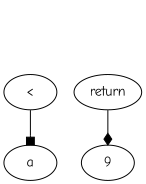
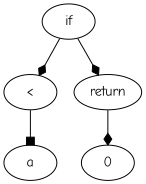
  digraph {
    fontname="Comic Neue"
    ordering=out
    node [fontname="Comic Neue"]
    edge [arrowhead=diamond fontname="Comic Neue"]
    n1 [label="<"]
    a
+   if
    return
-   0 [label=9]
+   0
    n1 -> a [arrowhead=box]
+   if -> n1
+   if -> return
    return -> 0
  }
